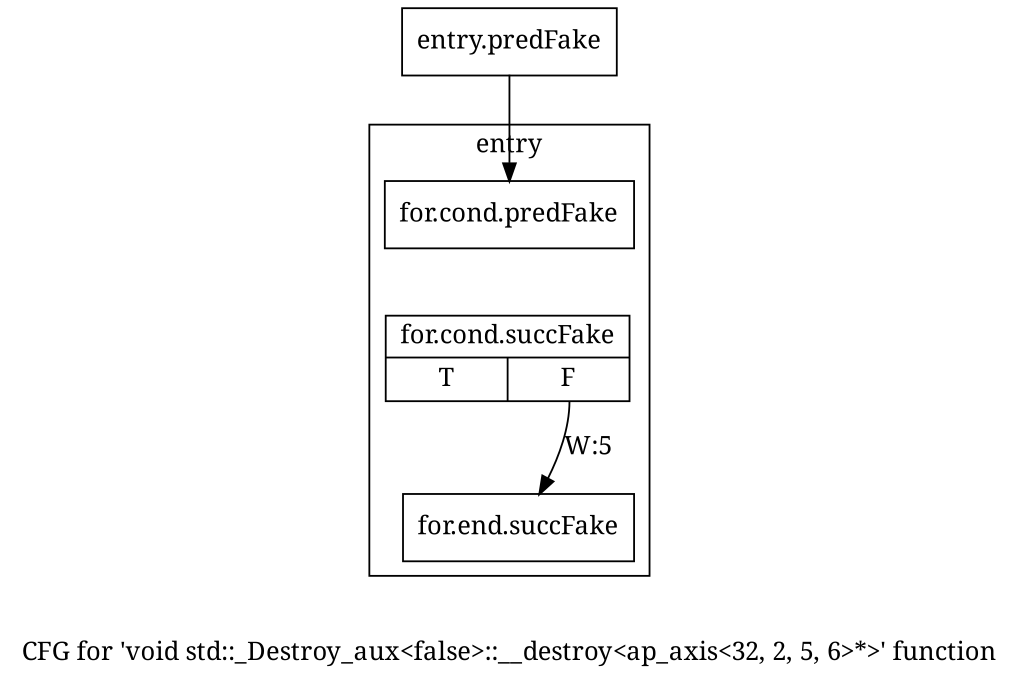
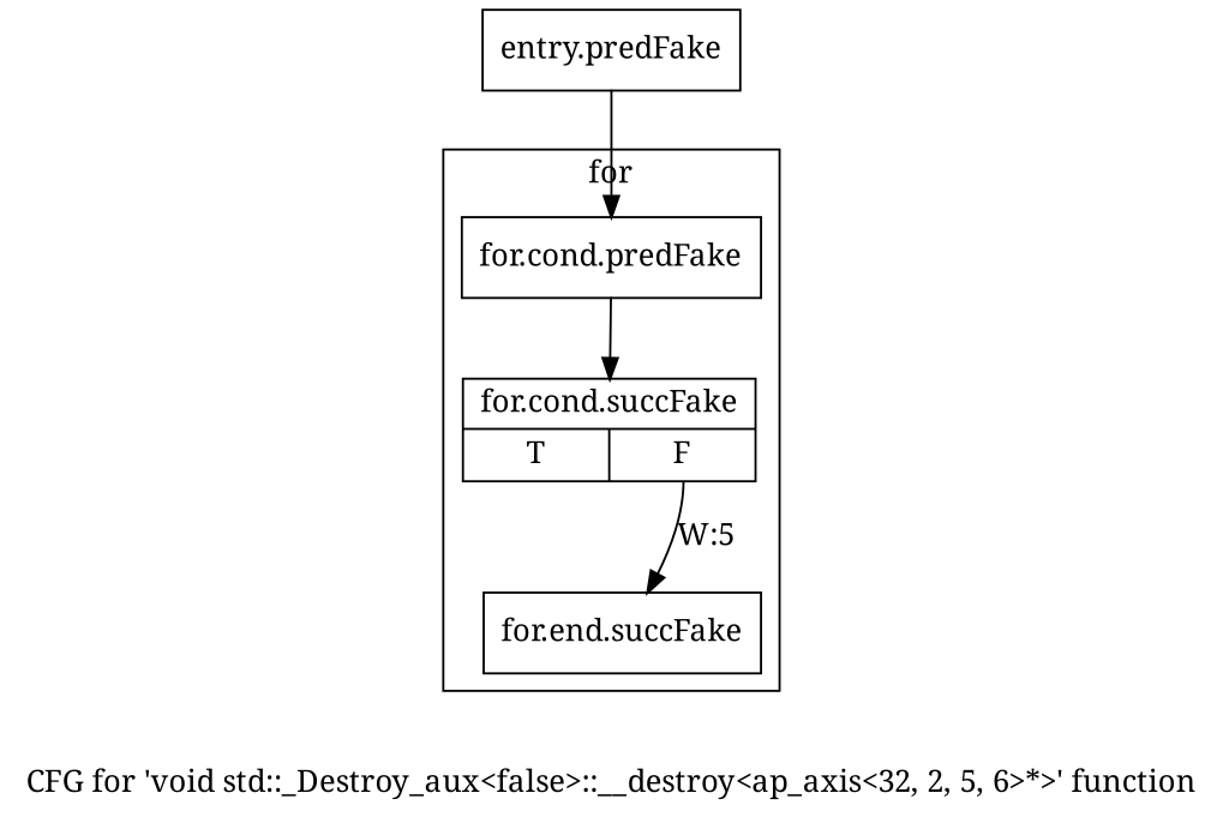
  digraph {
    fontname="Noto Serif"
    label="CFG for 'void std::_Destroy_aux\<false\>::__destroy\<ap_axis\<32, 2, 5, 6\>*\>' function"
    node [filename="/proj/xbuilds/2019.2_0801_1/installs/lin64/Vivado/HEAD/tps/lnx64/gcc-6.2.0/lib/gcc/x86_64-pc-linux-gnu/6.2.0/../../../../include/c++/6.2.0/bits/stl_construct.h" fontname="Noto Serif" linenumber=102 shape=record]
    edge [filename="/proj/xbuilds/2019.2_0801_1/installs/lin64/Vivado/HEAD/tps/lnx64/gcc-6.2.0/lib/gcc/x86_64-pc-linux-gnu/6.2.0/../../../../include/c++/6.2.0/bits/stl_construct.h" fontname="Noto Serif"]
    n1 [label="{for.cond.predFake}"]
    n2 [label="{for.cond.succFake|{<s0>T|<s1>F}}"]
    n3 [label="{for.end.succFake}" linenumber=104]
    n4 [label="{entry.predFake}" filename="" linenumber=""]
    subgraph cluster_1 {
-     label=entry
+     label=for
      tripcount=4
      n1
      n2
      n3
    }
+   n1 -> n2
    n2 -> n3 [label="W:5" tailport=s1]
    n4 -> n1
  }
